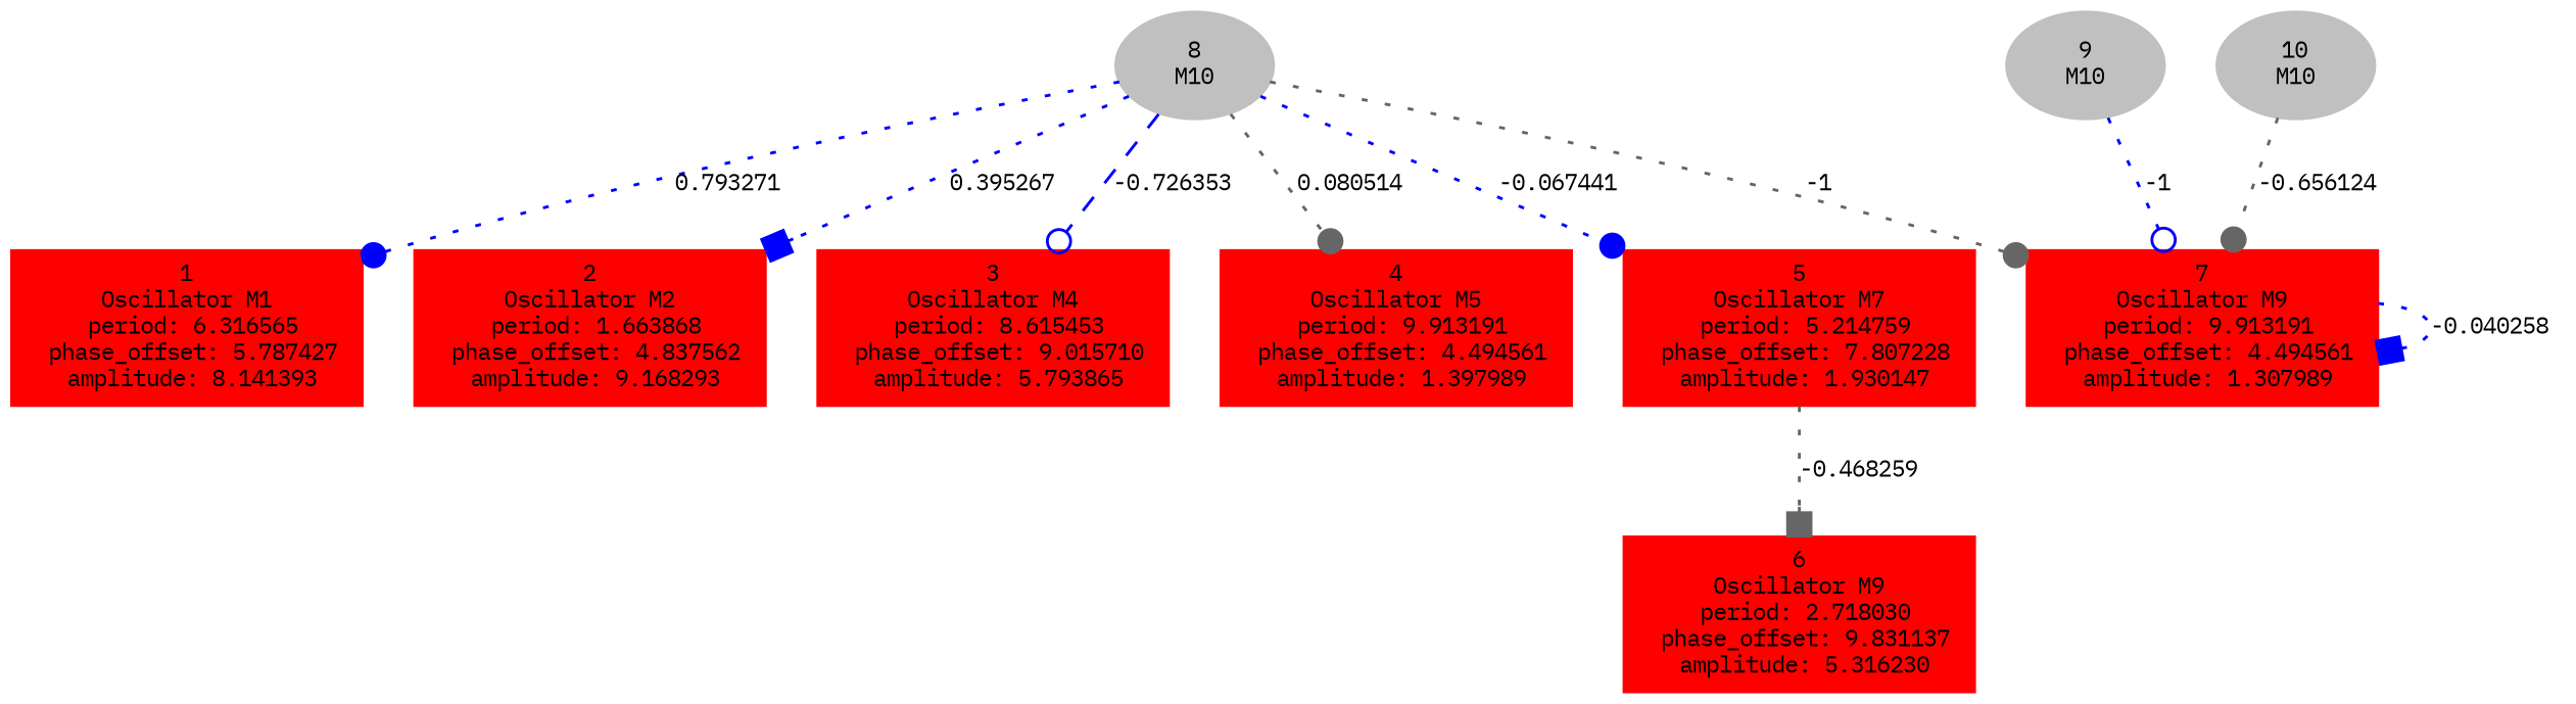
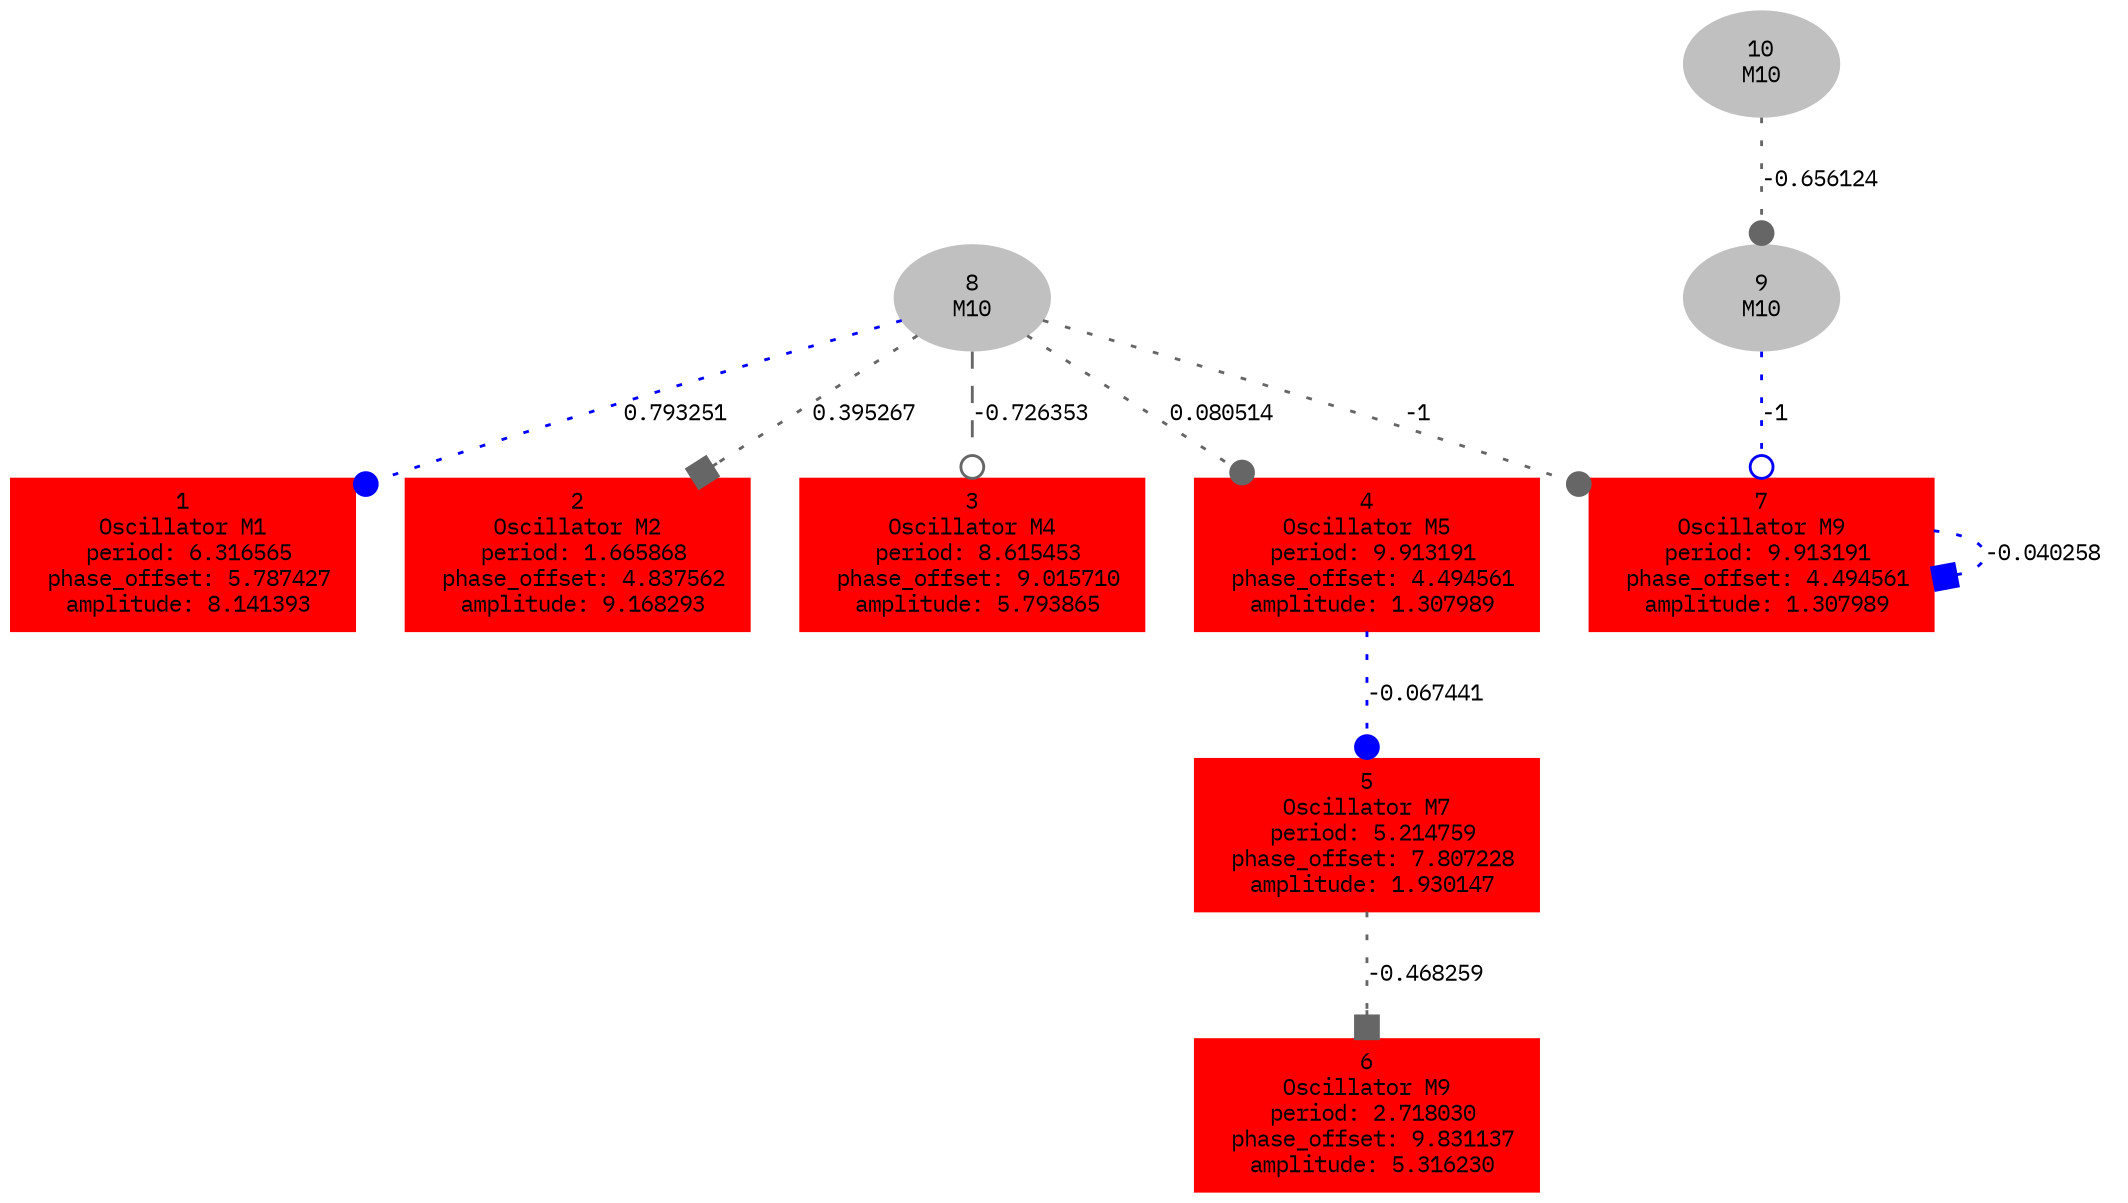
  digraph {
    fontname="IBM Plex Mono"
    forcelabels=true
    node [color=red fontname="IBM Plex Mono" fontsize=8 shape=box style=filled]
    edge [arrowhead=dot color=gray40 fontname="IBM Plex Mono" fontsize=8 style=dotted]
    n1 [label=<1<BR />Oscillator M1<BR /> period: 6.316565<BR /> phase_offset: 5.787427<BR /> amplitude: 8.141393>]
-   n2 [label=<2<BR />Oscillator M2<BR /> period: 1.663868<BR /> phase_offset: 4.837562<BR /> amplitude: 9.168293>]
+   n2 [label=<2<BR />Oscillator M2<BR /> period: 1.665868<BR /> phase_offset: 4.837562<BR /> amplitude: 9.168293>]
    n3 [label=<3<BR />Oscillator M4<BR /> period: 8.615453<BR /> phase_offset: 9.015710<BR /> amplitude: 5.793865>]
-   n4 [label=<4<BR />Oscillator M5<BR /> period: 9.913191<BR /> phase_offset: 4.494561<BR /> amplitude: 1.397989>]
+   n4 [label=<4<BR />Oscillator M5<BR /> period: 9.913191<BR /> phase_offset: 4.494561<BR /> amplitude: 1.307989>]
    n5 [label=<5<BR />Oscillator M7<BR /> period: 5.214759<BR /> phase_offset: 7.807228<BR /> amplitude: 1.930147>]
    n6 [label=<6<BR />Oscillator M9<BR /> period: 2.718030<BR /> phase_offset: 9.831137<BR /> amplitude: 5.316230>]
    n7 [label=<7<BR />Oscillator M9<BR /> period: 9.913191<BR /> phase_offset: 4.494561<BR /> amplitude: 1.307989>]
    n8 [color=grey label=<8<BR/>M10> shape=""]
    n9 [color=grey label=<9<BR/>M10> shape=""]
    n10 [color=grey label=<10<BR/>M10> shape=""]
    n5 -> n6 [arrowhead=box label="-0.468259 "]
    n7 -> n7 [arrowhead=box color=blue label="-0.040258 "]
-   n8 -> n1 [color=blue label="0.793271 "]
-   n8 -> n2 [arrowhead=box color=blue label="0.395267 "]
-   n8 -> n3 [arrowhead=odot color=blue label="-0.726353 " style=dashed]
+   n8 -> n1 [color=blue label="0.793251 "]
+   n8 -> n2 [arrowhead=box label="0.395267 "]
+   n8 -> n3 [arrowhead=odot label="-0.726353 " style=dashed]
    n8 -> n4 [label="0.080514 "]
-   n8 -> n5 [color=blue label="-0.067441 "]
+   n4 -> n5 [color=blue label="-0.067441 "]
    n8 -> n7 [label="-1 "]
    n9 -> n7 [arrowhead=odot color=blue label="-1 "]
-   n10 -> n7 [label="-0.656124 "]
+   n10 -> n9 [label="-0.656124 "]
  }
